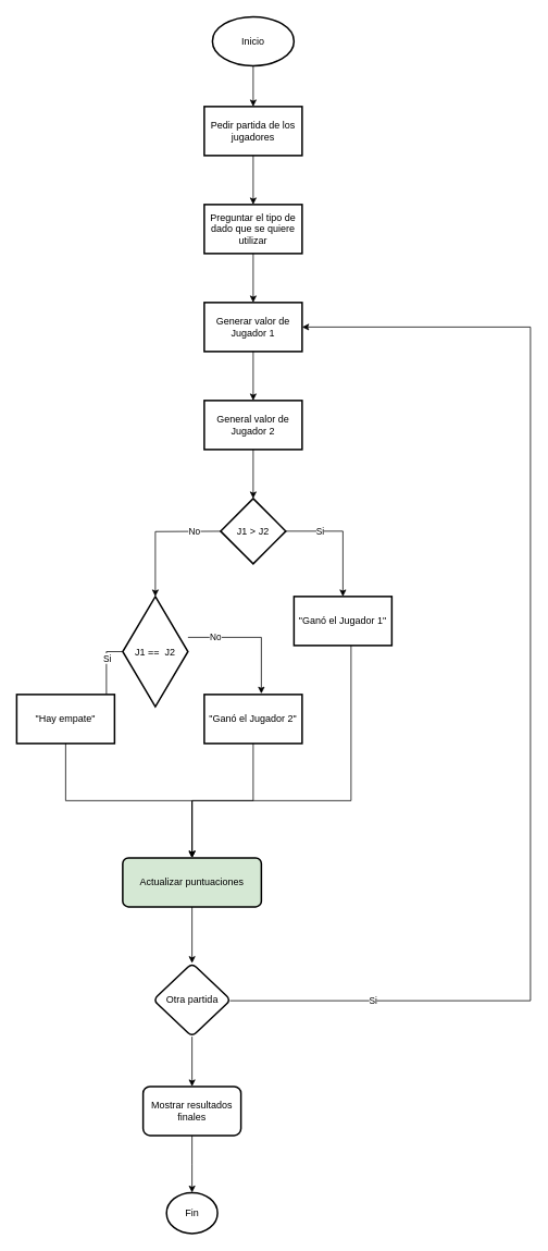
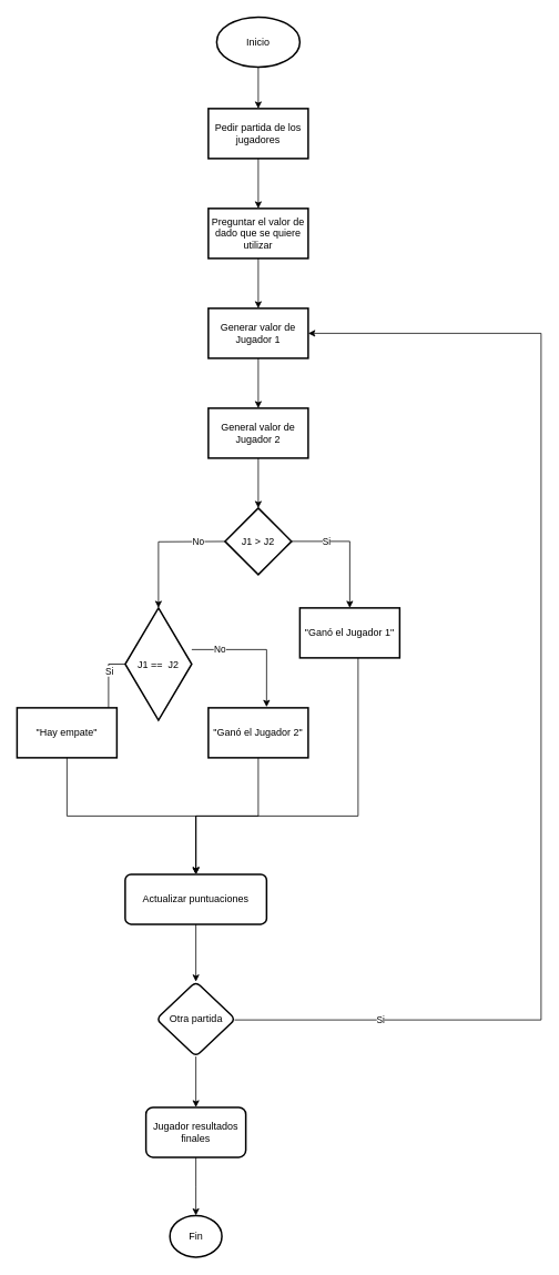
  <mxCell id="0" />
  <mxCell id="1" parent="0" />
  <mxCell id="2" value="" style="edgeStyle=orthogonalEdgeStyle;rounded=0;orthogonalLoop=1;jettySize=auto;html=1;" parent="1" source="3" target="5" edge="1"><mxGeometry relative="1" as="geometry" /></mxCell>
  <mxCell id="3" value="Inicio" style="strokeWidth=2;html=1;shape=mxgraph.flowchart.start_1;whiteSpace=wrap;" parent="1" vertex="1"><mxGeometry x="260" y="20" width="100" height="60" as="geometry" /></mxCell>
  <mxCell id="4" value="" style="edgeStyle=orthogonalEdgeStyle;rounded=0;orthogonalLoop=1;jettySize=auto;html=1;" parent="1" source="5" target="7" edge="1"><mxGeometry relative="1" as="geometry" /></mxCell>
  <mxCell id="5" value="Pedir partida de los jugadores" style="whiteSpace=wrap;html=1;strokeWidth=2;" parent="1" vertex="1"><mxGeometry x="250" y="130" width="120" height="60" as="geometry" /></mxCell>
  <mxCell id="6" value="" style="edgeStyle=orthogonalEdgeStyle;rounded=0;orthogonalLoop=1;jettySize=auto;html=1;" parent="1" source="7" target="9" edge="1"><mxGeometry relative="1" as="geometry" /></mxCell>
- <mxCell id="7" value="Preguntar el tipo de dado que se quiere utilizar" style="whiteSpace=wrap;html=1;strokeWidth=2;" parent="1" vertex="1"><mxGeometry x="250" y="250" width="120" height="60" as="geometry" /></mxCell>
+ <mxCell id="7" value="Preguntar el valor de dado que se quiere utilizar" style="whiteSpace=wrap;html=1;strokeWidth=2;" parent="1" vertex="1"><mxGeometry x="250" y="250" width="120" height="60" as="geometry" /></mxCell>
  <mxCell id="8" value="" style="edgeStyle=orthogonalEdgeStyle;rounded=0;orthogonalLoop=1;jettySize=auto;html=1;" parent="1" source="9" target="11" edge="1"><mxGeometry relative="1" as="geometry" /></mxCell>
  <mxCell id="9" value="Generar valor de Jugador 1" style="whiteSpace=wrap;html=1;strokeWidth=2;" parent="1" vertex="1"><mxGeometry x="250" y="370" width="120" height="60" as="geometry" /></mxCell>
  <mxCell id="10" value="" style="edgeStyle=orthogonalEdgeStyle;rounded=0;orthogonalLoop=1;jettySize=auto;html=1;" parent="1" source="11" target="16" edge="1"><mxGeometry relative="1" as="geometry" /></mxCell>
  <mxCell id="11" value="General valor de Jugador 2" style="whiteSpace=wrap;html=1;strokeWidth=2;" parent="1" vertex="1"><mxGeometry x="250" y="490" width="120" height="60" as="geometry" /></mxCell>
  <mxCell id="12" value="" style="edgeStyle=orthogonalEdgeStyle;rounded=0;orthogonalLoop=1;jettySize=auto;html=1;" parent="1" source="16" target="18" edge="1"><mxGeometry relative="1" as="geometry" /></mxCell>
  <mxCell id="13" value="Si" style="edgeLabel;html=1;align=center;verticalAlign=middle;resizable=0;points=[];" parent="12" vertex="1" connectable="0"><mxGeometry x="-0.453" y="1" relative="1" as="geometry"><mxPoint as="offset" /></mxGeometry></mxCell>
  <mxCell id="14" value="" style="edgeStyle=orthogonalEdgeStyle;rounded=0;orthogonalLoop=1;jettySize=auto;html=1;entryX=0.5;entryY=0;entryDx=0;entryDy=0;entryPerimeter=0;" parent="1" target="23" edge="1"><mxGeometry relative="1" as="geometry"><mxPoint x="290" y="650" as="sourcePoint" /><mxPoint x="180" y="730" as="targetPoint" /></mxGeometry></mxCell>
  <mxCell id="15" value="No" style="edgeLabel;html=1;align=center;verticalAlign=middle;resizable=0;points=[];" parent="14" vertex="1" connectable="0"><mxGeometry x="-0.42" y="-1" relative="1" as="geometry"><mxPoint as="offset" /></mxGeometry></mxCell>
  <mxCell id="16" value="J1 &amp;gt; J2" style="rhombus;whiteSpace=wrap;html=1;strokeWidth=2;" parent="1" vertex="1"><mxGeometry x="270" y="610" width="80" height="80" as="geometry" /></mxCell>
  <mxCell id="17" value="" style="edgeStyle=orthogonalEdgeStyle;rounded=0;orthogonalLoop=1;jettySize=auto;html=1;entryX=0.5;entryY=0;entryDx=0;entryDy=0;" parent="1" source="18" target="29" edge="1"><mxGeometry relative="1" as="geometry"><mxPoint x="420" y="850" as="targetPoint" /><Array as="points"><mxPoint x="430" y="980" /><mxPoint x="235" y="980" /></Array></mxGeometry></mxCell>
  <mxCell id="18" value="&quot;Ganó el Jugador 1&quot;" style="whiteSpace=wrap;html=1;strokeWidth=2;" parent="1" vertex="1"><mxGeometry x="360" y="730" width="120" height="60" as="geometry" /></mxCell>
  <mxCell id="19" value="" style="edgeStyle=orthogonalEdgeStyle;rounded=0;orthogonalLoop=1;jettySize=auto;html=1;" parent="1" source="23" target="25" edge="1"><mxGeometry relative="1" as="geometry" /></mxCell>
  <mxCell id="20" value="Si" style="edgeLabel;html=1;align=center;verticalAlign=middle;resizable=0;points=[];" parent="19" vertex="1" connectable="0"><mxGeometry x="-0.462" relative="1" as="geometry"><mxPoint as="offset" /></mxGeometry></mxCell>
  <mxCell id="21" style="edgeStyle=orthogonalEdgeStyle;rounded=0;orthogonalLoop=1;jettySize=auto;html=1;entryX=0.583;entryY=-0.017;entryDx=0;entryDy=0;entryPerimeter=0;" parent="1" source="23" target="27" edge="1"><mxGeometry relative="1" as="geometry"><mxPoint x="320" y="890" as="targetPoint" /><Array as="points"><mxPoint x="320" y="780" /></Array></mxGeometry></mxCell>
  <mxCell id="22" value="No" style="edgeLabel;html=1;align=center;verticalAlign=middle;resizable=0;points=[];" parent="21" vertex="1" connectable="0"><mxGeometry x="-0.59" y="1" relative="1" as="geometry"><mxPoint as="offset" /></mxGeometry></mxCell>
  <mxCell id="23" value="J1 ==&amp;nbsp; J2" style="strokeWidth=2;html=1;shape=mxgraph.flowchart.decision;whiteSpace=wrap;" parent="1" vertex="1"><mxGeometry x="150" y="730" width="80" height="135" as="geometry" /></mxCell>
  <mxCell id="24" style="edgeStyle=orthogonalEdgeStyle;rounded=0;orthogonalLoop=1;jettySize=auto;html=1;entryX=0.5;entryY=0;entryDx=0;entryDy=0;" parent="1" source="25" target="29" edge="1"><mxGeometry relative="1" as="geometry"><mxPoint x="230" y="1050" as="targetPoint" /><Array as="points"><mxPoint x="80" y="980" /><mxPoint x="235" y="980" /></Array></mxGeometry></mxCell>
  <mxCell id="25" value="&quot;Hay empate&quot;" style="whiteSpace=wrap;html=1;strokeWidth=2;" parent="1" vertex="1"><mxGeometry x="20" y="850" width="120" height="60" as="geometry" /></mxCell>
  <mxCell id="26" style="edgeStyle=orthogonalEdgeStyle;rounded=0;orthogonalLoop=1;jettySize=auto;html=1;entryX=0.5;entryY=0;entryDx=0;entryDy=0;" parent="1" source="27" target="29" edge="1"><mxGeometry relative="1" as="geometry" /></mxCell>
  <mxCell id="27" value="&quot;Ganó el Jugador 2&quot;" style="whiteSpace=wrap;html=1;strokeWidth=2;" parent="1" vertex="1"><mxGeometry x="250" y="850" width="120" height="60" as="geometry" /></mxCell>
  <mxCell id="28" value="" style="edgeStyle=orthogonalEdgeStyle;rounded=0;orthogonalLoop=1;jettySize=auto;html=1;" parent="1" source="29" target="33" edge="1"><mxGeometry relative="1" as="geometry" /></mxCell>
- <mxCell id="29" value="Actualizar puntuaciones" style="rounded=1;whiteSpace=wrap;html=1;absoluteArcSize=1;arcSize=14;strokeWidth=2;fillColor=#d5e8d4;" parent="1" vertex="1"><mxGeometry x="150" y="1050" width="170" height="60" as="geometry" /></mxCell>
+ <mxCell id="29" value="Actualizar puntuaciones" style="rounded=1;whiteSpace=wrap;html=1;absoluteArcSize=1;arcSize=14;strokeWidth=2;" parent="1" vertex="1"><mxGeometry x="150" y="1050" width="170" height="60" as="geometry" /></mxCell>
  <mxCell id="30" style="edgeStyle=orthogonalEdgeStyle;rounded=0;orthogonalLoop=1;jettySize=auto;html=1;entryX=1;entryY=0.5;entryDx=0;entryDy=0;" parent="1" source="33" target="9" edge="1"><mxGeometry relative="1" as="geometry"><Array as="points"><mxPoint x="650" y="1225" /><mxPoint x="650" y="400" /></Array></mxGeometry></mxCell>
  <mxCell id="31" value="Si" style="edgeLabel;html=1;align=center;verticalAlign=middle;resizable=0;points=[];" parent="30" vertex="1" connectable="0"><mxGeometry x="-0.762" y="1" relative="1" as="geometry"><mxPoint as="offset" /></mxGeometry></mxCell>
  <mxCell id="32" value="" style="edgeStyle=orthogonalEdgeStyle;rounded=0;orthogonalLoop=1;jettySize=auto;html=1;" parent="1" source="33" target="35" edge="1"><mxGeometry relative="1" as="geometry" /></mxCell>
  <mxCell id="33" value="Otra partida" style="rhombus;whiteSpace=wrap;html=1;rounded=1;arcSize=14;strokeWidth=2;" parent="1" vertex="1"><mxGeometry x="187.5" y="1179" width="95" height="90" as="geometry" /></mxCell>
  <mxCell id="34" value="" style="edgeStyle=orthogonalEdgeStyle;rounded=0;orthogonalLoop=1;jettySize=auto;html=1;" parent="1" source="35" target="36" edge="1"><mxGeometry relative="1" as="geometry" /></mxCell>
- <mxCell id="35" value="Mostrar resultados finales" style="whiteSpace=wrap;html=1;rounded=1;arcSize=14;strokeWidth=2;" parent="1" vertex="1"><mxGeometry x="175" y="1330" width="120" height="60" as="geometry" /></mxCell>
+ <mxCell id="35" value="Jugador resultados finales" style="whiteSpace=wrap;html=1;rounded=1;arcSize=14;strokeWidth=2;" parent="1" vertex="1"><mxGeometry x="175" y="1330" width="120" height="60" as="geometry" /></mxCell>
  <mxCell id="36" value="Fin" style="ellipse;whiteSpace=wrap;html=1;rounded=1;arcSize=14;strokeWidth=2;" parent="1" vertex="1"><mxGeometry x="203.75" y="1460" width="62.5" height="50" as="geometry" /></mxCell>
